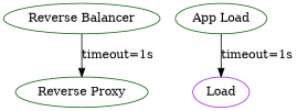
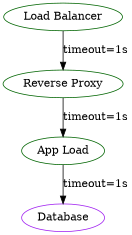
  digraph {
    node [color=darkgreen load=3]
    edge [timeout=1000]
-   n1 [label="Reverse Balancer"]
+   n1 [label="Load Balancer"]
    n2 [label="Reverse Proxy"]
    n3 [label="App Load" load=100]
-   n4 [color=purple label=Load load=5000]
+   n4 [color=purple label=Database load=5000]
    n1 -> n2 [label="timeout=1s"]
+   n2 -> n3 [label="timeout=1s"]
    n3 -> n4 [label="timeout=1s"]
  }
